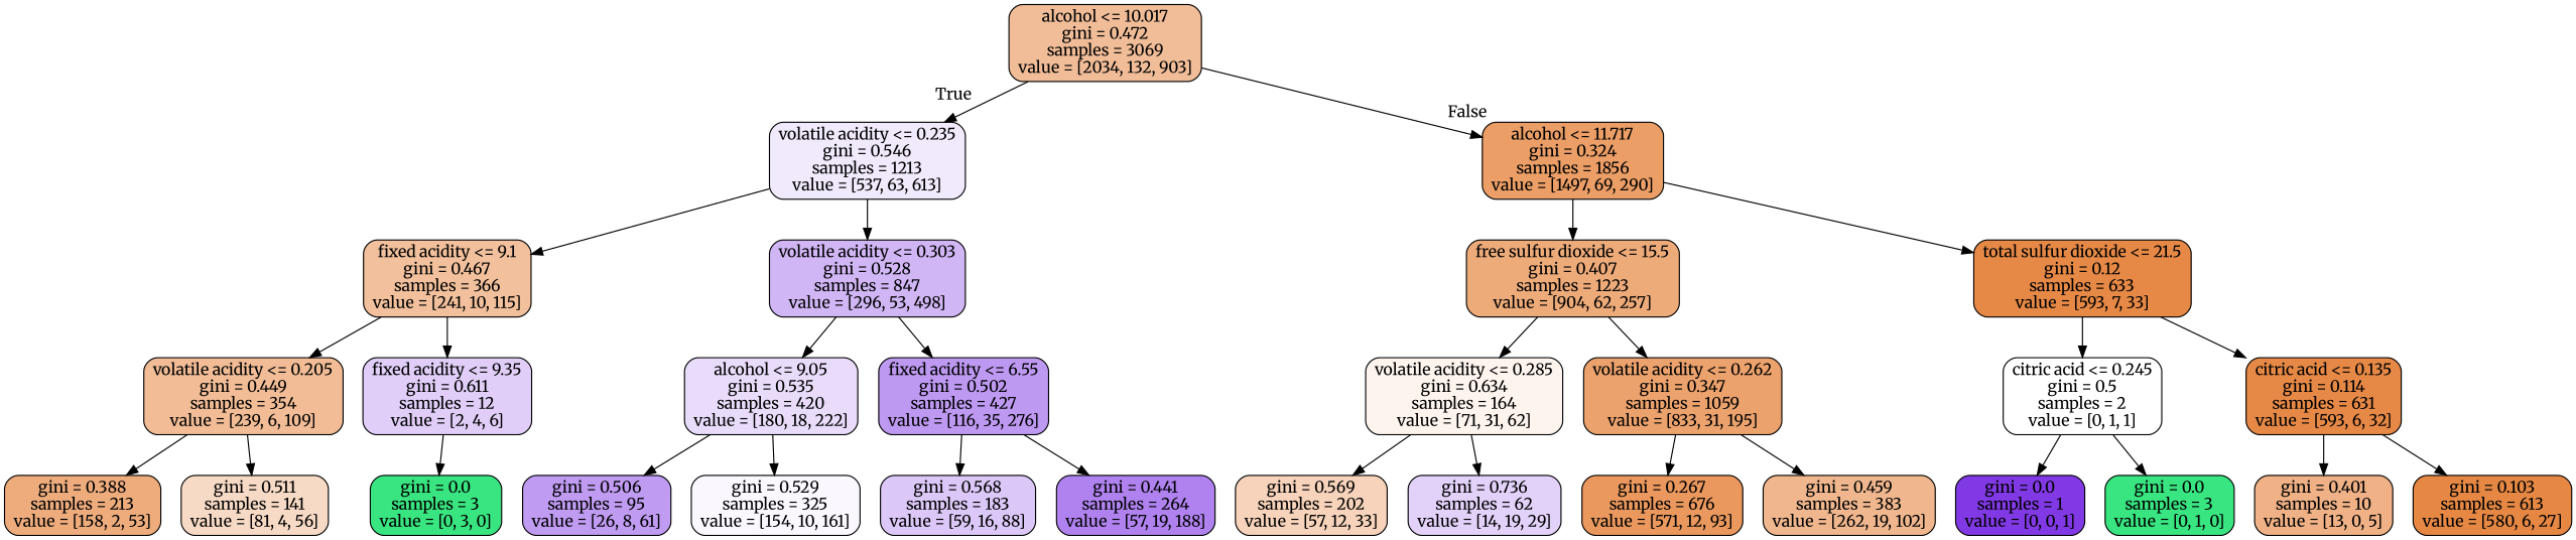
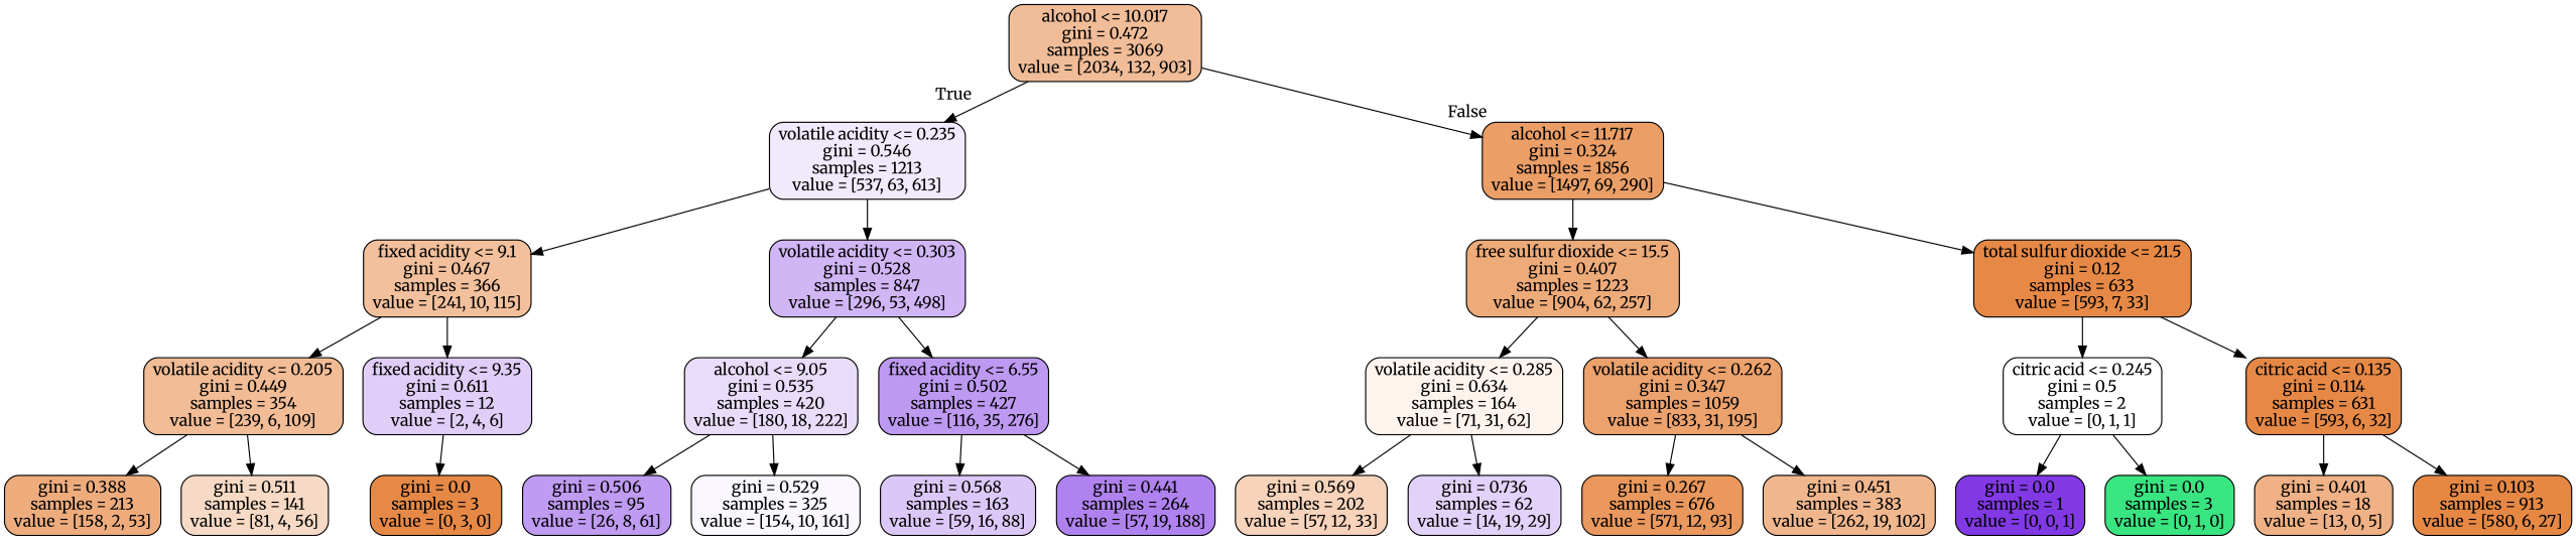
  digraph {
    fontname=Merriweather
    node [color=black fillcolor="#e78946" fontname=Merriweather shape=box style="filled, rounded"]
    edge [fontname=Merriweather]
    n1 [fillcolor="#f1bd98" label="alcohol <= 10.017\ngini = 0.472\nsamples = 3069\nvalue = [2034, 132, 903]"]
    n2 [fillcolor="#f1e9fc" label="volatile acidity <= 0.235\ngini = 0.546\nsamples = 1213\nvalue = [537, 63, 613]"]
    n3 [fillcolor="#eb9e66" label="alcohol <= 11.717\ngini = 0.324\nsamples = 1856\nvalue = [1497, 69, 290]"]
    n4 [fillcolor="#f2c09c" label="fixed acidity <= 9.1\ngini = 0.467\nsamples = 366\nvalue = [241, 10, 115]"]
    n5 [fillcolor="#d1b6f5" label="volatile acidity <= 0.303\ngini = 0.528\nsamples = 847\nvalue = [296, 53, 498]"]
    n6 [fillcolor="#eeab7a" label="free sulfur dioxide <= 15.5\ngini = 0.407\nsamples = 1223\nvalue = [904, 62, 257]"]
    n7 [label="total sulfur dioxide <= 21.5\ngini = 0.12\nsamples = 633\nvalue = [593, 7, 33]"]
    n8 [fillcolor="#f1bc96" label="volatile acidity <= 0.205\ngini = 0.449\nsamples = 354\nvalue = [239, 6, 109]"]
    n9 [fillcolor="#e0cef8" label="fixed acidity <= 9.35\ngini = 0.611\nsamples = 12\nvalue = [2, 4, 6]"]
    n10 [fillcolor="#e9dcfa" label="alcohol <= 9.05\ngini = 0.535\nsamples = 420\nvalue = [180, 18, 222]"]
    n11 [fillcolor="#be99f2" label="fixed acidity <= 6.55\ngini = 0.502\nsamples = 427\nvalue = [116, 35, 276]"]
    n12 [fillcolor="#eeac7d" label="gini = 0.388\nsamples = 213\nvalue = [158, 2, 53]"]
    n13 [fillcolor="#f7dac5" label="gini = 0.511\nsamples = 141\nvalue = [81, 4, 56]"]
-   n14 [fillcolor="#39e581" label="gini = 0.0\nsamples = 3\nvalue = [0, 3, 0]"]
+   n14 [label="gini = 0.0\nsamples = 3\nvalue = [0, 3, 0]"]
    n15 [fillcolor="#bf9bf2" label="gini = 0.506\nsamples = 95\nvalue = [26, 8, 61]"]
    n16 [fillcolor="#faf7fe" label="gini = 0.529\nsamples = 325\nvalue = [154, 10, 161]"]
-   n17 [fillcolor="#dcc8f8" label="gini = 0.568\nsamples = 183\nvalue = [59, 16, 88]"]
+   n17 [fillcolor="#dcc8f8" label="gini = 0.568\nsamples = 163\nvalue = [59, 16, 88]"]
    n18 [fillcolor="#af82ef" label="gini = 0.441\nsamples = 264\nvalue = [57, 19, 188]"]
    n19 [fillcolor="#fdf4ee" label="volatile acidity <= 0.285\ngini = 0.634\nsamples = 164\nvalue = [71, 31, 62]"]
    n20 [fillcolor="#eca26d" label="volatile acidity <= 0.262\ngini = 0.347\nsamples = 1059\nvalue = [833, 31, 195]"]
    n21 [fillcolor="#ffffff" label="citric acid <= 0.245\ngini = 0.5\nsamples = 2\nvalue = [0, 1, 1]"]
    n22 [label="citric acid <= 0.135\ngini = 0.114\nsamples = 631\nvalue = [593, 6, 32]"]
    n23 [fillcolor="#f6d3ba" label="gini = 0.569\nsamples = 202\nvalue = [57, 12, 33]"]
    n24 [fillcolor="#e2d1f9" label="gini = 0.736\nsamples = 62\nvalue = [14, 19, 29]"]
    n25 [fillcolor="#ea985d" label="gini = 0.267\nsamples = 676\nvalue = [571, 12, 93]"]
-   n26 [fillcolor="#f0b78e" label="gini = 0.459\nsamples = 383\nvalue = [262, 19, 102]"]
+   n26 [fillcolor="#f0b78e" label="gini = 0.451\nsamples = 383\nvalue = [262, 19, 102]"]
    n27 [fillcolor="#8139e5" label="gini = 0.0\nsamples = 1\nvalue = [0, 0, 1]"]
    n28 [fillcolor="#39e581" label="gini = 0.0\nsamples = 3\nvalue = [0, 1, 0]"]
-   n29 [fillcolor="#efb185" label="gini = 0.401\nsamples = 10\nvalue = [13, 0, 5]"]
-   n30 [fillcolor="#e68844" label="gini = 0.103\nsamples = 613\nvalue = [580, 6, 27]"]
+   n29 [fillcolor="#efb185" label="gini = 0.401\nsamples = 18\nvalue = [13, 0, 5]"]
+   n30 [fillcolor="#e68844" label="gini = 0.103\nsamples = 913\nvalue = [580, 6, 27]"]
    n1 -> n2 [headlabel=True labelangle=45 labeldistance=2.5]
    n1 -> n3 [headlabel=False labelangle=-45 labeldistance=2.5]
    n2 -> n4
    n2 -> n5
    n3 -> n6
    n3 -> n7
    n4 -> n8
    n4 -> n9
    n5 -> n10
    n5 -> n11
    n6 -> n19
    n6 -> n20
    n7 -> n21
    n7 -> n22
    n8 -> n12
    n8 -> n13
    n9 -> n14
    n10 -> n15
    n10 -> n16
    n11 -> n17
    n11 -> n18
    n19 -> n23
    n19 -> n24
    n20 -> n25
    n20 -> n26
    n21 -> n27
    n21 -> n28
    n22 -> n29
    n22 -> n30
  }
